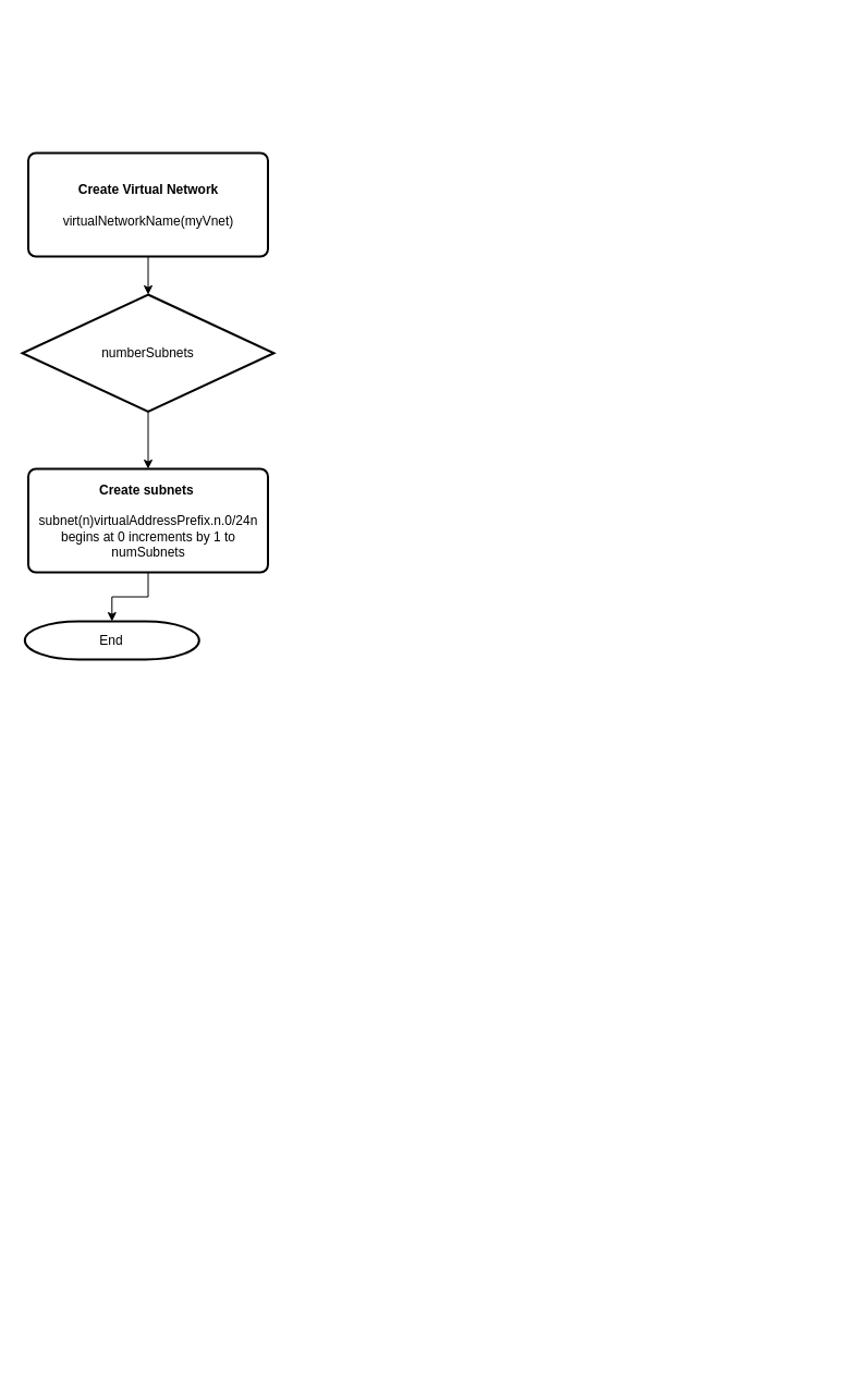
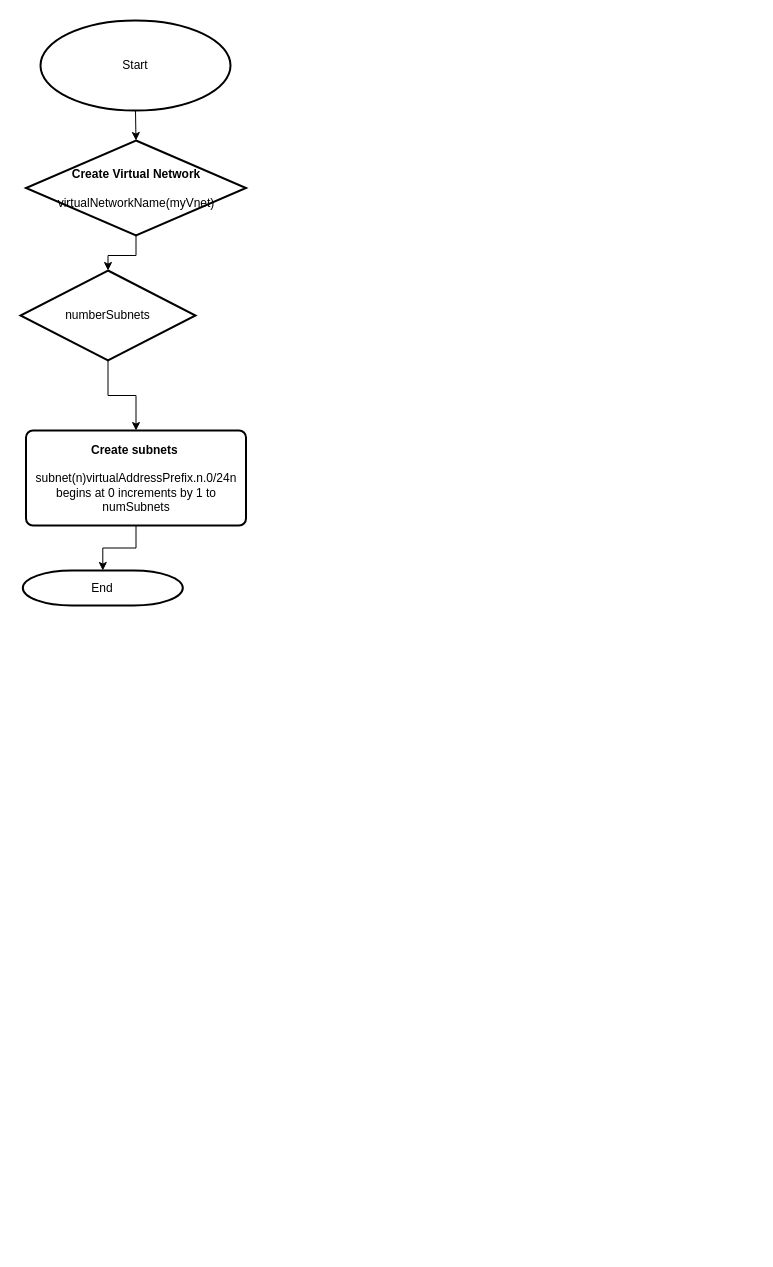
  <mxCell id="0" />
  <mxCell id="1" parent="0" />
+ <mxCell id="2" style="edgeStyle=orthogonalEdgeStyle;rounded=0;orthogonalLoop=1;jettySize=auto;html=1;exitX=0.5;exitY=1;exitDx=0;exitDy=0;exitPerimeter=0;entryX=0.5;entryY=0;entryDx=0;entryDy=0;" parent="1" source="3" target="5" edge="1"><mxGeometry relative="1" as="geometry" /></mxCell>
+ <mxCell id="3" value="Start" style="strokeWidth=2;html=1;shape=mxgraph.flowchart.start_1;whiteSpace=wrap;" parent="1" vertex="1"><mxGeometry x="40" y="20" width="190" height="90" as="geometry" /></mxCell>
  <mxCell id="4" style="edgeStyle=orthogonalEdgeStyle;rounded=0;orthogonalLoop=1;jettySize=auto;html=1;exitX=0.5;exitY=1;exitDx=0;exitDy=0;entryX=0.5;entryY=0;entryDx=0;entryDy=0;entryPerimeter=0;" parent="1" source="5" target="9" edge="1"><mxGeometry relative="1" as="geometry" /></mxCell>
- <mxCell id="5" value="&lt;b&gt;Create Virtual Network&lt;br&gt;&lt;/b&gt;&lt;br&gt;virtualNetworkName(myVnet)" style="rounded=1;whiteSpace=wrap;html=1;absoluteArcSize=1;arcSize=14;strokeWidth=2;" parent="1" vertex="1"><mxGeometry x="25.5" y="140" width="220" height="95" as="geometry" /></mxCell>
+ <mxCell id="5" value="&lt;b&gt;Create Virtual Network&lt;br&gt;&lt;/b&gt;&lt;br&gt;virtualNetworkName(myVnet)" style="rhombus;whiteSpace=wrap;html=1;absoluteArcSize=1;arcSize=14;strokeWidth=2;" parent="1" vertex="1"><mxGeometry x="25.5" y="140" width="220" height="95" as="geometry" /></mxCell>
  <mxCell id="6" style="edgeStyle=orthogonalEdgeStyle;rounded=0;orthogonalLoop=1;jettySize=auto;html=1;entryX=0.5;entryY=0;entryDx=0;entryDy=0;entryPerimeter=0;" edge="1" parent="1" source="7" target="15"><mxGeometry relative="1" as="geometry" /></mxCell>
  <mxCell id="7" value="&lt;b&gt;Create subnets&amp;nbsp;&lt;br&gt;&lt;/b&gt;&lt;br&gt;subnet(n)virtualAddressPrefix.n.0/24n begins at 0 increments by 1 to numSubnets" style="rounded=1;whiteSpace=wrap;html=1;absoluteArcSize=1;arcSize=14;strokeWidth=2;" parent="1" vertex="1"><mxGeometry x="25.5" y="430" width="220" height="95" as="geometry" /></mxCell>
  <mxCell id="8" style="edgeStyle=orthogonalEdgeStyle;rounded=0;orthogonalLoop=1;jettySize=auto;html=1;exitX=0.5;exitY=1;exitDx=0;exitDy=0;exitPerimeter=0;entryX=0.5;entryY=0;entryDx=0;entryDy=0;" parent="1" source="9" target="7" edge="1"><mxGeometry relative="1" as="geometry"><mxPoint x="135.5" y="421.045" as="targetPoint" /></mxGeometry></mxCell>
- <mxCell id="9" value="numberSubnets" style="strokeWidth=2;html=1;shape=mxgraph.flowchart.decision;whiteSpace=wrap;" parent="1" vertex="1"><mxGeometry x="20" y="270" width="231" height="107.5" as="geometry" /></mxCell>
+ <mxCell id="9" value="numberSubnets" style="strokeWidth=2;html=1;shape=mxgraph.flowchart.decision;whiteSpace=wrap;" parent="1" vertex="1"><mxGeometry x="20" y="270" width="175" height="90" as="geometry" /></mxCell>
  <mxCell id="10" style="edgeStyle=orthogonalEdgeStyle;rounded=0;orthogonalLoop=1;jettySize=auto;html=1;exitX=0.5;exitY=1;exitDx=0;exitDy=0;exitPerimeter=0;entryX=0.5;entryY=0;entryDx=0;entryDy=0;" parent="1" edge="1"><mxGeometry relative="1" as="geometry"><mxPoint x="450.5" y="365" as="sourcePoint" /></mxGeometry></mxCell>
  <mxCell id="11" style="edgeStyle=orthogonalEdgeStyle;rounded=0;orthogonalLoop=1;jettySize=auto;html=1;exitX=0.5;exitY=1;exitDx=0;exitDy=0;exitPerimeter=0;" parent="1" edge="1"><mxGeometry relative="1" as="geometry"><mxPoint x="141" y="650" as="sourcePoint" /></mxGeometry></mxCell>
  <mxCell id="12" style="edgeStyle=orthogonalEdgeStyle;rounded=0;orthogonalLoop=1;jettySize=auto;html=1;exitX=0.5;exitY=1;exitDx=0;exitDy=0;entryX=0.5;entryY=0;entryDx=0;entryDy=0;entryPerimeter=0;" parent="1" edge="1"><mxGeometry relative="1" as="geometry"><mxPoint x="141" y="750" as="sourcePoint" /></mxGeometry></mxCell>
  <mxCell id="13" style="edgeStyle=orthogonalEdgeStyle;rounded=0;orthogonalLoop=1;jettySize=auto;html=1;exitX=0.5;exitY=1;exitDx=0;exitDy=0;entryX=0.5;entryY=0;entryDx=0;entryDy=0;entryPerimeter=0;" parent="1" edge="1"><mxGeometry relative="1" as="geometry"><mxPoint x="138.7" y="1030" as="sourcePoint" /></mxGeometry></mxCell>
  <mxCell id="14" style="edgeStyle=orthogonalEdgeStyle;rounded=0;orthogonalLoop=1;jettySize=auto;html=1;exitX=0.5;exitY=1;exitDx=0;exitDy=0;exitPerimeter=0;entryX=0.5;entryY=0;entryDx=0;entryDy=0;" parent="1" edge="1"><mxGeometry relative="1" as="geometry"><mxPoint x="138.695" y="1240" as="sourcePoint" /></mxGeometry></mxCell>
  <mxCell id="15" value="End" style="strokeWidth=2;html=1;shape=mxgraph.flowchart.terminator;whiteSpace=wrap;" parent="1" vertex="1"><mxGeometry x="22.31" y="570" width="160" height="35" as="geometry" /></mxCell>
  <mxCell id="16" style="edgeStyle=orthogonalEdgeStyle;rounded=0;orthogonalLoop=1;jettySize=auto;html=1;exitX=0.5;exitY=1;exitDx=0;exitDy=0;exitPerimeter=0;entryX=0.5;entryY=0;entryDx=0;entryDy=0;" parent="1" edge="1"><mxGeometry relative="1" as="geometry"><mxPoint x="455" y="650" as="sourcePoint" /></mxGeometry></mxCell>
  <mxCell id="17" style="edgeStyle=orthogonalEdgeStyle;rounded=0;orthogonalLoop=1;jettySize=auto;html=1;exitX=0.5;exitY=1;exitDx=0;exitDy=0;entryX=0.5;entryY=0;entryDx=0;entryDy=0;entryPerimeter=0;" parent="1" edge="1"><mxGeometry relative="1" as="geometry"><mxPoint x="456" y="750" as="sourcePoint" /></mxGeometry></mxCell>
  <mxCell id="18" style="edgeStyle=orthogonalEdgeStyle;rounded=0;orthogonalLoop=1;jettySize=auto;html=1;exitX=0.5;exitY=1;exitDx=0;exitDy=0;exitPerimeter=0;entryX=0.5;entryY=0;entryDx=0;entryDy=0;" parent="1" edge="1"><mxGeometry relative="1" as="geometry"><mxPoint x="138.7" y="940" as="targetPoint" /></mxGeometry></mxCell>
  <mxCell id="19" style="edgeStyle=orthogonalEdgeStyle;rounded=0;orthogonalLoop=1;jettySize=auto;html=1;exitX=1;exitY=0.5;exitDx=0;exitDy=0;exitPerimeter=0;entryX=0;entryY=0.5;entryDx=0;entryDy=0;entryPerimeter=0;" parent="1" edge="1"><mxGeometry relative="1" as="geometry"><mxPoint x="263.68" y="835" as="sourcePoint" /></mxGeometry></mxCell>
  <mxCell id="20" style="edgeStyle=orthogonalEdgeStyle;rounded=0;orthogonalLoop=1;jettySize=auto;html=1;exitX=0.5;exitY=1;exitDx=0;exitDy=0;exitPerimeter=0;entryX=0.5;entryY=0;entryDx=0;entryDy=0;entryPerimeter=0;" parent="1" edge="1"><mxGeometry relative="1" as="geometry"><mxPoint x="456" y="890" as="sourcePoint" /></mxGeometry></mxCell>
  <mxCell id="21" style="edgeStyle=orthogonalEdgeStyle;rounded=0;orthogonalLoop=1;jettySize=auto;html=1;exitX=0.5;exitY=1;exitDx=0;exitDy=0;entryX=0.5;entryY=0;entryDx=0;entryDy=0;entryPerimeter=0;" parent="1" edge="1"><mxGeometry relative="1" as="geometry"><mxPoint x="456" y="1134" as="sourcePoint" /></mxGeometry></mxCell>
  <mxCell id="22" style="edgeStyle=orthogonalEdgeStyle;rounded=0;orthogonalLoop=1;jettySize=auto;html=1;exitX=0.5;exitY=1;exitDx=0;exitDy=0;exitPerimeter=0;" parent="1" edge="1"><mxGeometry relative="1" as="geometry"><mxPoint x="456" y="1064" as="targetPoint" /></mxGeometry></mxCell>
  <mxCell id="23" style="edgeStyle=orthogonalEdgeStyle;rounded=0;orthogonalLoop=1;jettySize=auto;html=1;exitX=1;exitY=0.5;exitDx=0;exitDy=0;exitPerimeter=0;entryX=0;entryY=0.5;entryDx=0;entryDy=0;entryPerimeter=0;" parent="1" edge="1"><mxGeometry relative="1" as="geometry"><mxPoint x="561.5" y="980" as="sourcePoint" /></mxGeometry></mxCell>
  <mxCell id="24" style="edgeStyle=orthogonalEdgeStyle;rounded=0;orthogonalLoop=1;jettySize=auto;html=1;entryX=0.5;entryY=0;entryDx=0;entryDy=0;" parent="1" edge="1"><mxGeometry relative="1" as="geometry"><mxPoint x="461.38" y="1240" as="sourcePoint" /></mxGeometry></mxCell>
  <mxCell id="25" style="edgeStyle=orthogonalEdgeStyle;rounded=0;orthogonalLoop=1;jettySize=auto;html=1;exitX=0.5;exitY=1;exitDx=0;exitDy=0;exitPerimeter=0;entryX=0.5;entryY=0;entryDx=0;entryDy=0;" parent="1" edge="1"><mxGeometry relative="1" as="geometry"><mxPoint x="750.875" y="1245" as="sourcePoint" /></mxGeometry></mxCell>
